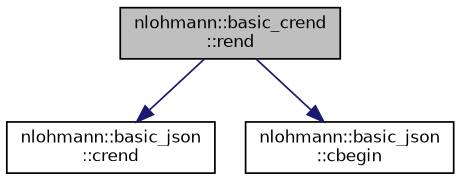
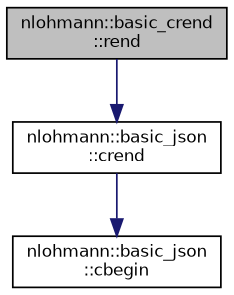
  digraph {
    rankdir=TB
    node [color=black fillcolor=white fontname=Helvetica fontsize=10 shape=record style=filled]
    edge [color=midnightblue fontname=Helvetica fontsize=10 labelfontname=Helvetica labelfontsize=10 style=solid]
    n1 [fillcolor=grey75 fontcolor=black height=0.2 label="nlohmann::basic_crend\l::rend" width=0.4]
    n2 [height=0.2 label="nlohmann::basic_json\l::crend" width=0.4]
    n3 [height=0.2 label="nlohmann::basic_json\l::cbegin" width=0.4]
    n1 -> n2
-   n1 -> n3
+   n2 -> n3
  }
